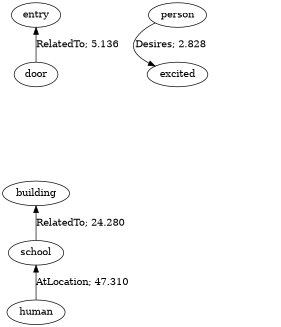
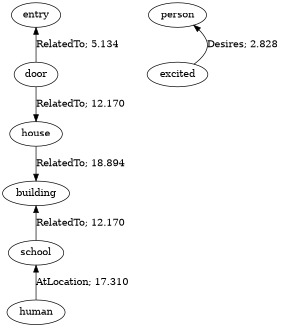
  digraph {
    edge [dir=back]
    n1 [label=entry]
    n2 [label=door]
+   n3 [label=house]
    n4 [label=building]
    n5 [label=school]
    n6 [label=human]
    n7 [label=person]
    n8 [label=excited]
-   n1 -> n2 [label="RelatedTo; 5.136" weight=5.134]
-   n4 -> n5 [label="RelatedTo; 24.280" weight=24.280]
-   n5 -> n6 [label="AtLocation; 47.310" weight=17.310]
-   n7 -> n8 [dir=forward label="Desires; 2.828" weight=2.828]
+   n1 -> n2 [label="RelatedTo; 5.134" weight=5.134]
+   n2 -> n3 [dir=forward label="RelatedTo; 12.170" weight=12.170]
+   n3 -> n4 [dir=forward label="RelatedTo; 18.894" weight=18.894]
+   n4 -> n5 [label="RelatedTo; 12.170" weight=24.280]
+   n5 -> n6 [label="AtLocation; 17.310" weight=17.310]
+   n8 -> n7 [dir=forward label="Desires; 2.828" weight=2.828]
  }
